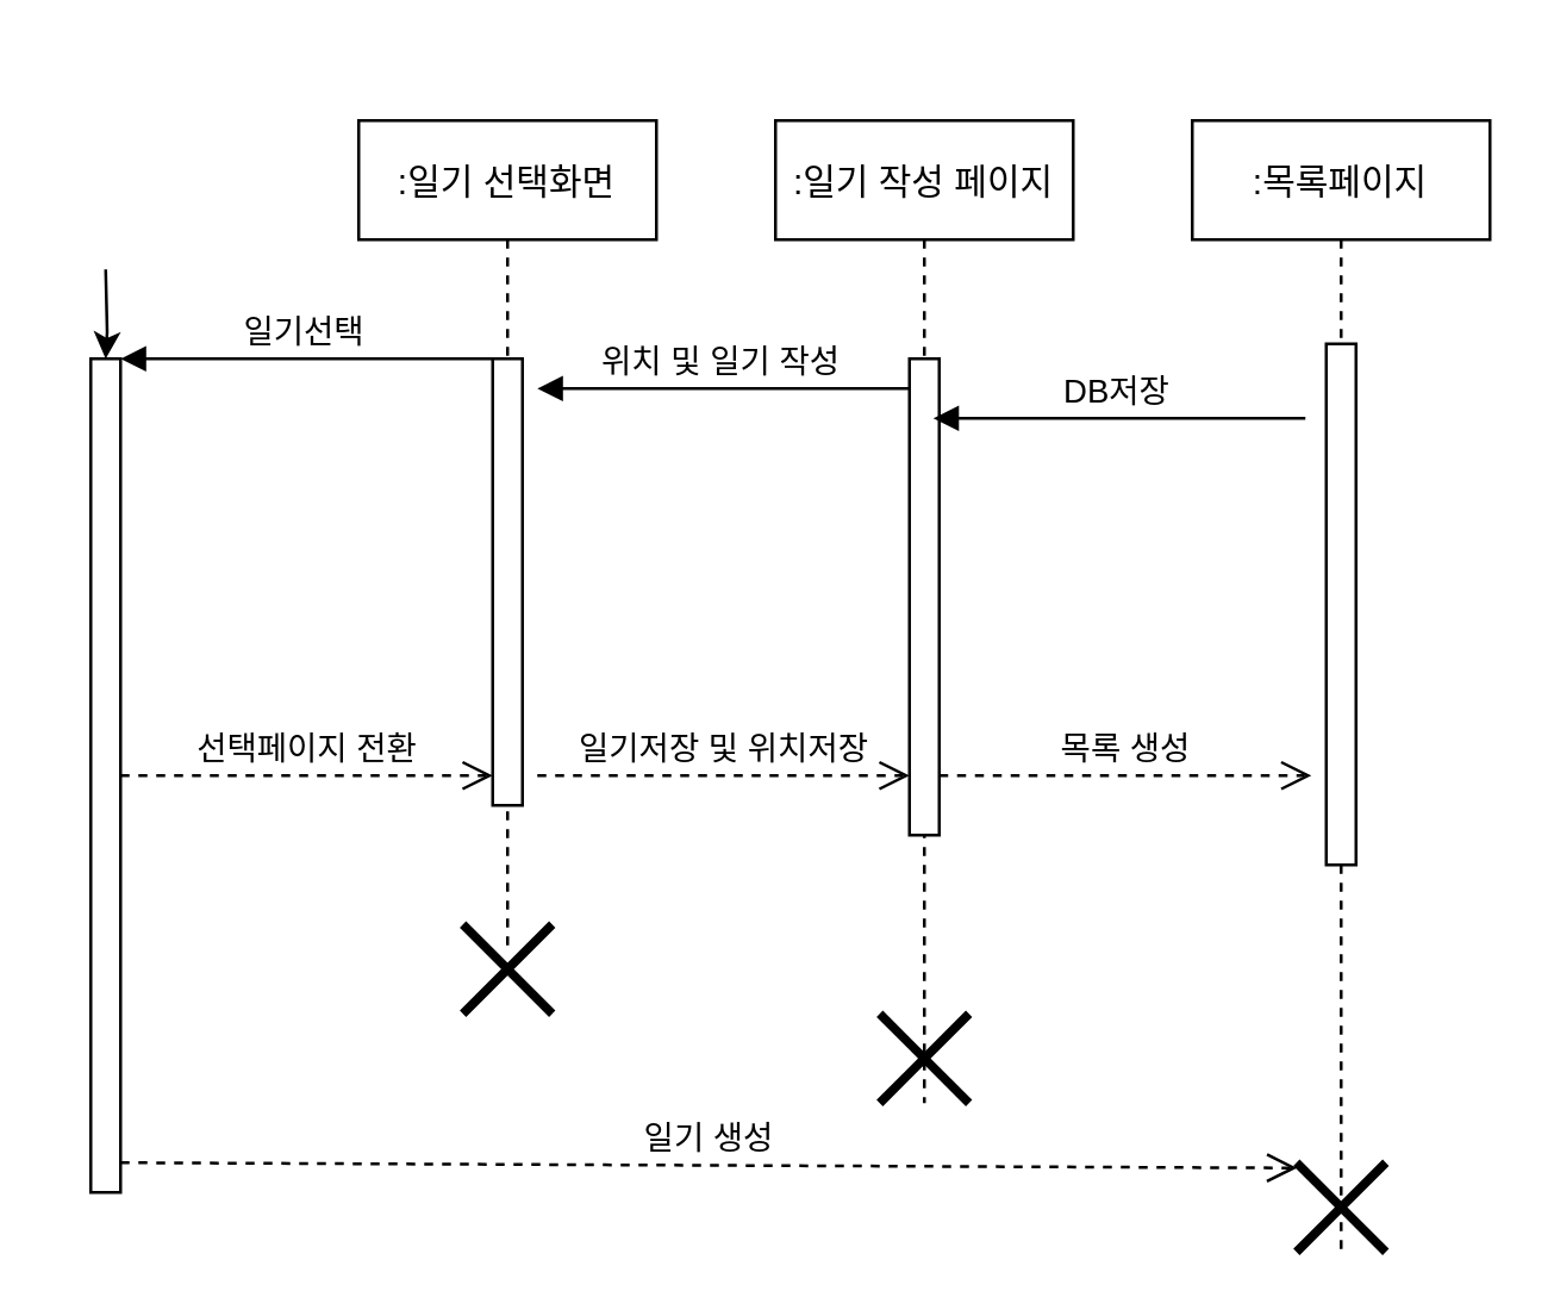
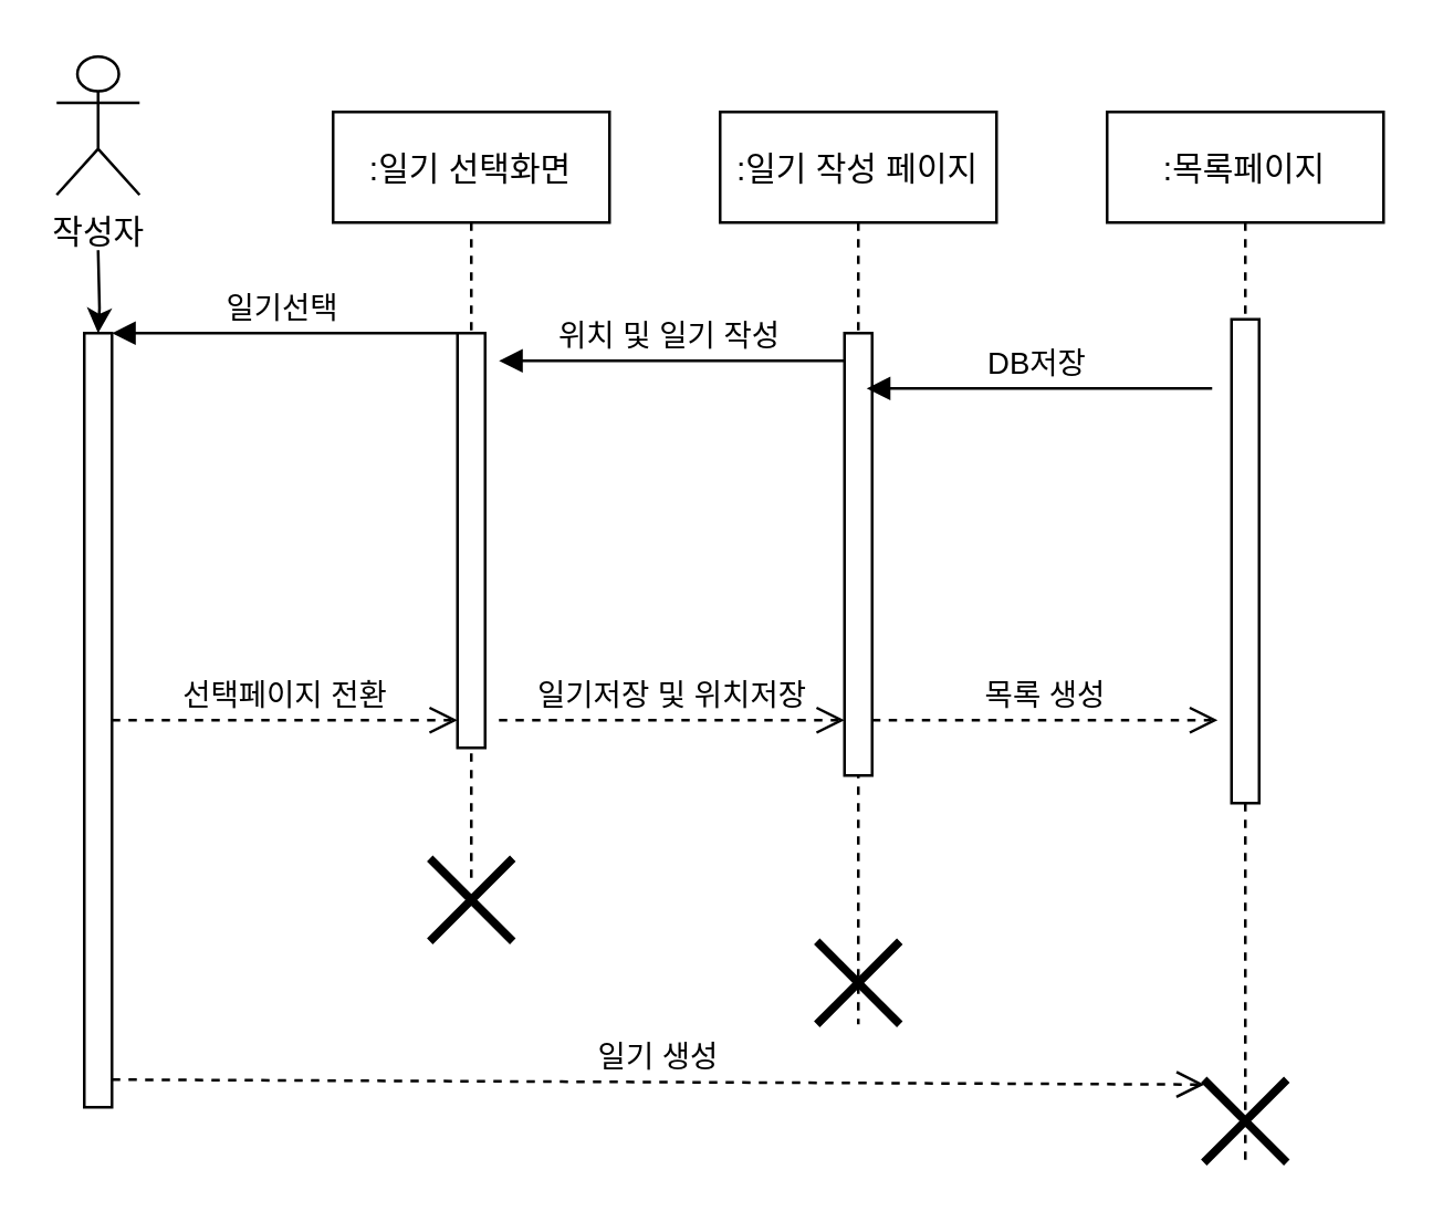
  <mxCell id="0" />
  <mxCell id="1" parent="0" />
  <mxCell id="2" value=":일기 선택화면" style="shape=umlLifeline;perimeter=lifelinePerimeter;container=1;collapsible=0;recursiveResize=0;rounded=0;shadow=0;strokeWidth=1;" parent="1" vertex="1"><mxGeometry x="120" y="40" width="100" height="280" as="geometry" /></mxCell>
  <mxCell id="3" value="" style="points=[];perimeter=orthogonalPerimeter;rounded=0;shadow=0;strokeWidth=1;" parent="2" vertex="1"><mxGeometry x="45" y="80" width="10" height="150" as="geometry" /></mxCell>
  <mxCell id="4" value="위치 및 일기 작성" style="verticalAlign=bottom;endArrow=block;shadow=0;strokeWidth=1;" edge="1" parent="2"><mxGeometry relative="1" as="geometry"><mxPoint x="185" y="90" as="sourcePoint" /><mxPoint x="60" y="90" as="targetPoint" /></mxGeometry></mxCell>
  <mxCell id="5" value="일기선택" style="verticalAlign=bottom;endArrow=block;entryX=1;entryY=0;shadow=0;strokeWidth=1;" parent="1" source="3" target="11" edge="1"><mxGeometry relative="1" as="geometry"><mxPoint x="190" y="160" as="sourcePoint" /></mxGeometry></mxCell>
  <mxCell id="6" value="선택페이지 전환" style="verticalAlign=bottom;endArrow=open;dashed=1;endSize=8;shadow=0;strokeWidth=1;" parent="1" source="11" target="3" edge="1"><mxGeometry relative="1" as="geometry"><mxPoint x="190" y="217" as="targetPoint" /></mxGeometry></mxCell>
  <mxCell id="7" value=":일기 작성 페이지" style="shape=umlLifeline;perimeter=lifelinePerimeter;container=1;collapsible=0;recursiveResize=0;rounded=0;shadow=0;strokeWidth=1;" vertex="1" parent="1"><mxGeometry x="260" y="40" width="100" height="330" as="geometry" /></mxCell>
  <mxCell id="8" value="" style="points=[];perimeter=orthogonalPerimeter;rounded=0;shadow=0;strokeWidth=1;" vertex="1" parent="7"><mxGeometry x="45" y="80" width="10" height="160" as="geometry" /></mxCell>
  <mxCell id="9" value="일기저장 및 위치저장" style="verticalAlign=bottom;endArrow=open;dashed=1;endSize=8;exitX=1;exitY=0.95;shadow=0;strokeWidth=1;" edge="1" parent="7"><mxGeometry relative="1" as="geometry"><mxPoint x="45" y="220" as="targetPoint" /><mxPoint x="-80" y="220" as="sourcePoint" /></mxGeometry></mxCell>
  <mxCell id="10" value="" style="shape=umlDestroy;whiteSpace=wrap;html=1;strokeWidth=3;" vertex="1" parent="7"><mxGeometry x="35" y="300" width="30" height="30" as="geometry" /></mxCell>
  <mxCell id="11" value="" style="points=[];perimeter=orthogonalPerimeter;rounded=0;shadow=0;strokeWidth=1;" parent="1" vertex="1"><mxGeometry x="30" y="120" width="10" height="280" as="geometry" /></mxCell>
  <mxCell id="12" value="" style="edgeStyle=orthogonalEdgeStyle;rounded=0;orthogonalLoop=1;jettySize=auto;html=1;" edge="1" parent="1" target="11"><mxGeometry relative="1" as="geometry"><mxPoint x="35" y="90" as="sourcePoint" /></mxGeometry></mxCell>
+ <mxCell id="13" value="&lt;font style=&quot;vertical-align: inherit;&quot;&gt;&lt;font style=&quot;vertical-align: inherit;&quot;&gt;작성자&lt;/font&gt;&lt;/font&gt;" style="shape=umlActor;verticalLabelPosition=bottom;verticalAlign=top;html=1;" vertex="1" parent="1"><mxGeometry x="20" y="20" width="30" height="50" as="geometry" /></mxCell>
  <mxCell id="14" value=":목록페이지" style="shape=umlLifeline;perimeter=lifelinePerimeter;container=1;collapsible=0;recursiveResize=0;rounded=0;shadow=0;strokeWidth=1;" vertex="1" parent="1"><mxGeometry x="400" y="40" width="100" height="380" as="geometry" /></mxCell>
  <mxCell id="15" value="" style="points=[];perimeter=orthogonalPerimeter;rounded=0;shadow=0;strokeWidth=1;" vertex="1" parent="14"><mxGeometry x="45" y="75" width="10" height="175" as="geometry" /></mxCell>
  <mxCell id="16" value="목록 생성" style="verticalAlign=bottom;endArrow=open;dashed=1;endSize=8;exitX=1;exitY=0.95;shadow=0;strokeWidth=1;" edge="1" parent="14"><mxGeometry relative="1" as="geometry"><mxPoint x="40" y="220" as="targetPoint" /><mxPoint x="-85" y="220" as="sourcePoint" /></mxGeometry></mxCell>
  <mxCell id="17" value="" style="shape=umlDestroy;whiteSpace=wrap;html=1;strokeWidth=3;" vertex="1" parent="14"><mxGeometry x="35" y="350" width="30" height="30" as="geometry" /></mxCell>
  <mxCell id="18" value="" style="shape=umlDestroy;whiteSpace=wrap;html=1;strokeWidth=3;" vertex="1" parent="1"><mxGeometry x="155" y="310" width="30" height="30" as="geometry" /></mxCell>
  <mxCell id="19" value="DB저장" style="verticalAlign=bottom;endArrow=block;shadow=0;strokeWidth=1;" edge="1" parent="1"><mxGeometry relative="1" as="geometry"><mxPoint x="438" y="140" as="sourcePoint" /><mxPoint x="313" y="140" as="targetPoint" /></mxGeometry></mxCell>
  <mxCell id="20" value="일기 생성" style="verticalAlign=bottom;endArrow=open;dashed=1;endSize=8;shadow=0;strokeWidth=1;entryX=0.007;entryY=0.06;entryDx=0;entryDy=0;entryPerimeter=0;" edge="1" parent="1" target="17"><mxGeometry relative="1" as="geometry"><mxPoint x="165" y="390" as="targetPoint" /><mxPoint x="40" y="390" as="sourcePoint" /></mxGeometry></mxCell>
